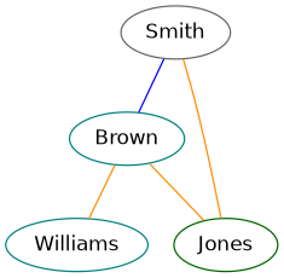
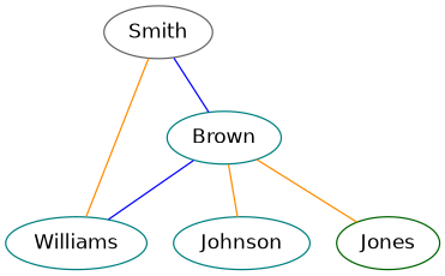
  graph {
    fontname="DejaVu Sans"
    node [color=teal fontname="DejaVu Sans"]
    edge [color=darkorange fontname="DejaVu Sans"]
    Smith [color=gray40]
    Williams
    Brown
+   Johnson
    Jones [color=darkgreen]
-   Smith -- Jones
+   Smith -- Williams
    Smith -- Brown [color=blue]
-   Brown -- Williams
+   Brown -- Williams [color=blue]
+   Brown -- Johnson
    Brown -- Jones
  }
